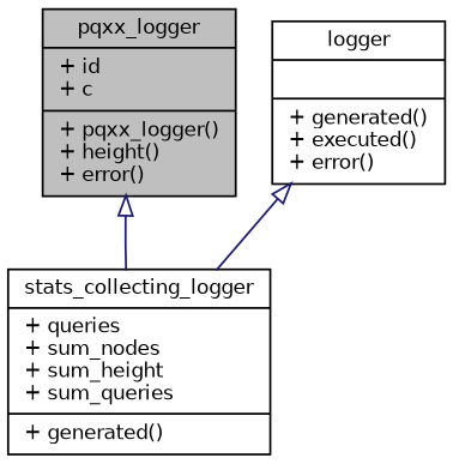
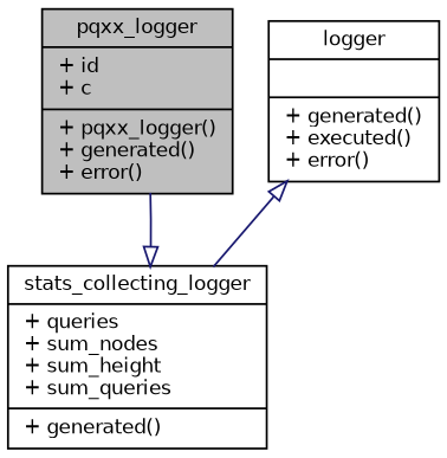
  digraph {
    node [color=black fillcolor=white fontname=Helvetica fontsize=10 shape=record style=filled]
    edge [arrowtail=onormal color=midnightblue dir=back fontname=Helvetica fontsize=10 labelfontname=Helvetica labelfontsize=10 style=solid]
-   n1 [fillcolor=grey75 fontcolor=black height=0.2 label="{pqxx_logger\n|+ id\l+ c\l|+ pqxx_logger()\l+ height()\l+ error()\l}" width=0.4]
+   n1 [fillcolor=grey75 fontcolor=black height=0.2 label="{pqxx_logger\n|+ id\l+ c\l|+ pqxx_logger()\l+ generated()\l+ error()\l}" width=0.4]
    n2 [height=0.2 label="{stats_collecting_logger\n|+ queries\l+ sum_nodes\l+ sum_height\l+ sum_queries\l|+ generated()\l}" width=0.4]
    n3 [height=0.2 label="{logger\n||+ generated()\l+ executed()\l+ error()\l}" width=0.4]
-   n1 -> n2
+   n2 -> n1
    n3 -> n2
  }
